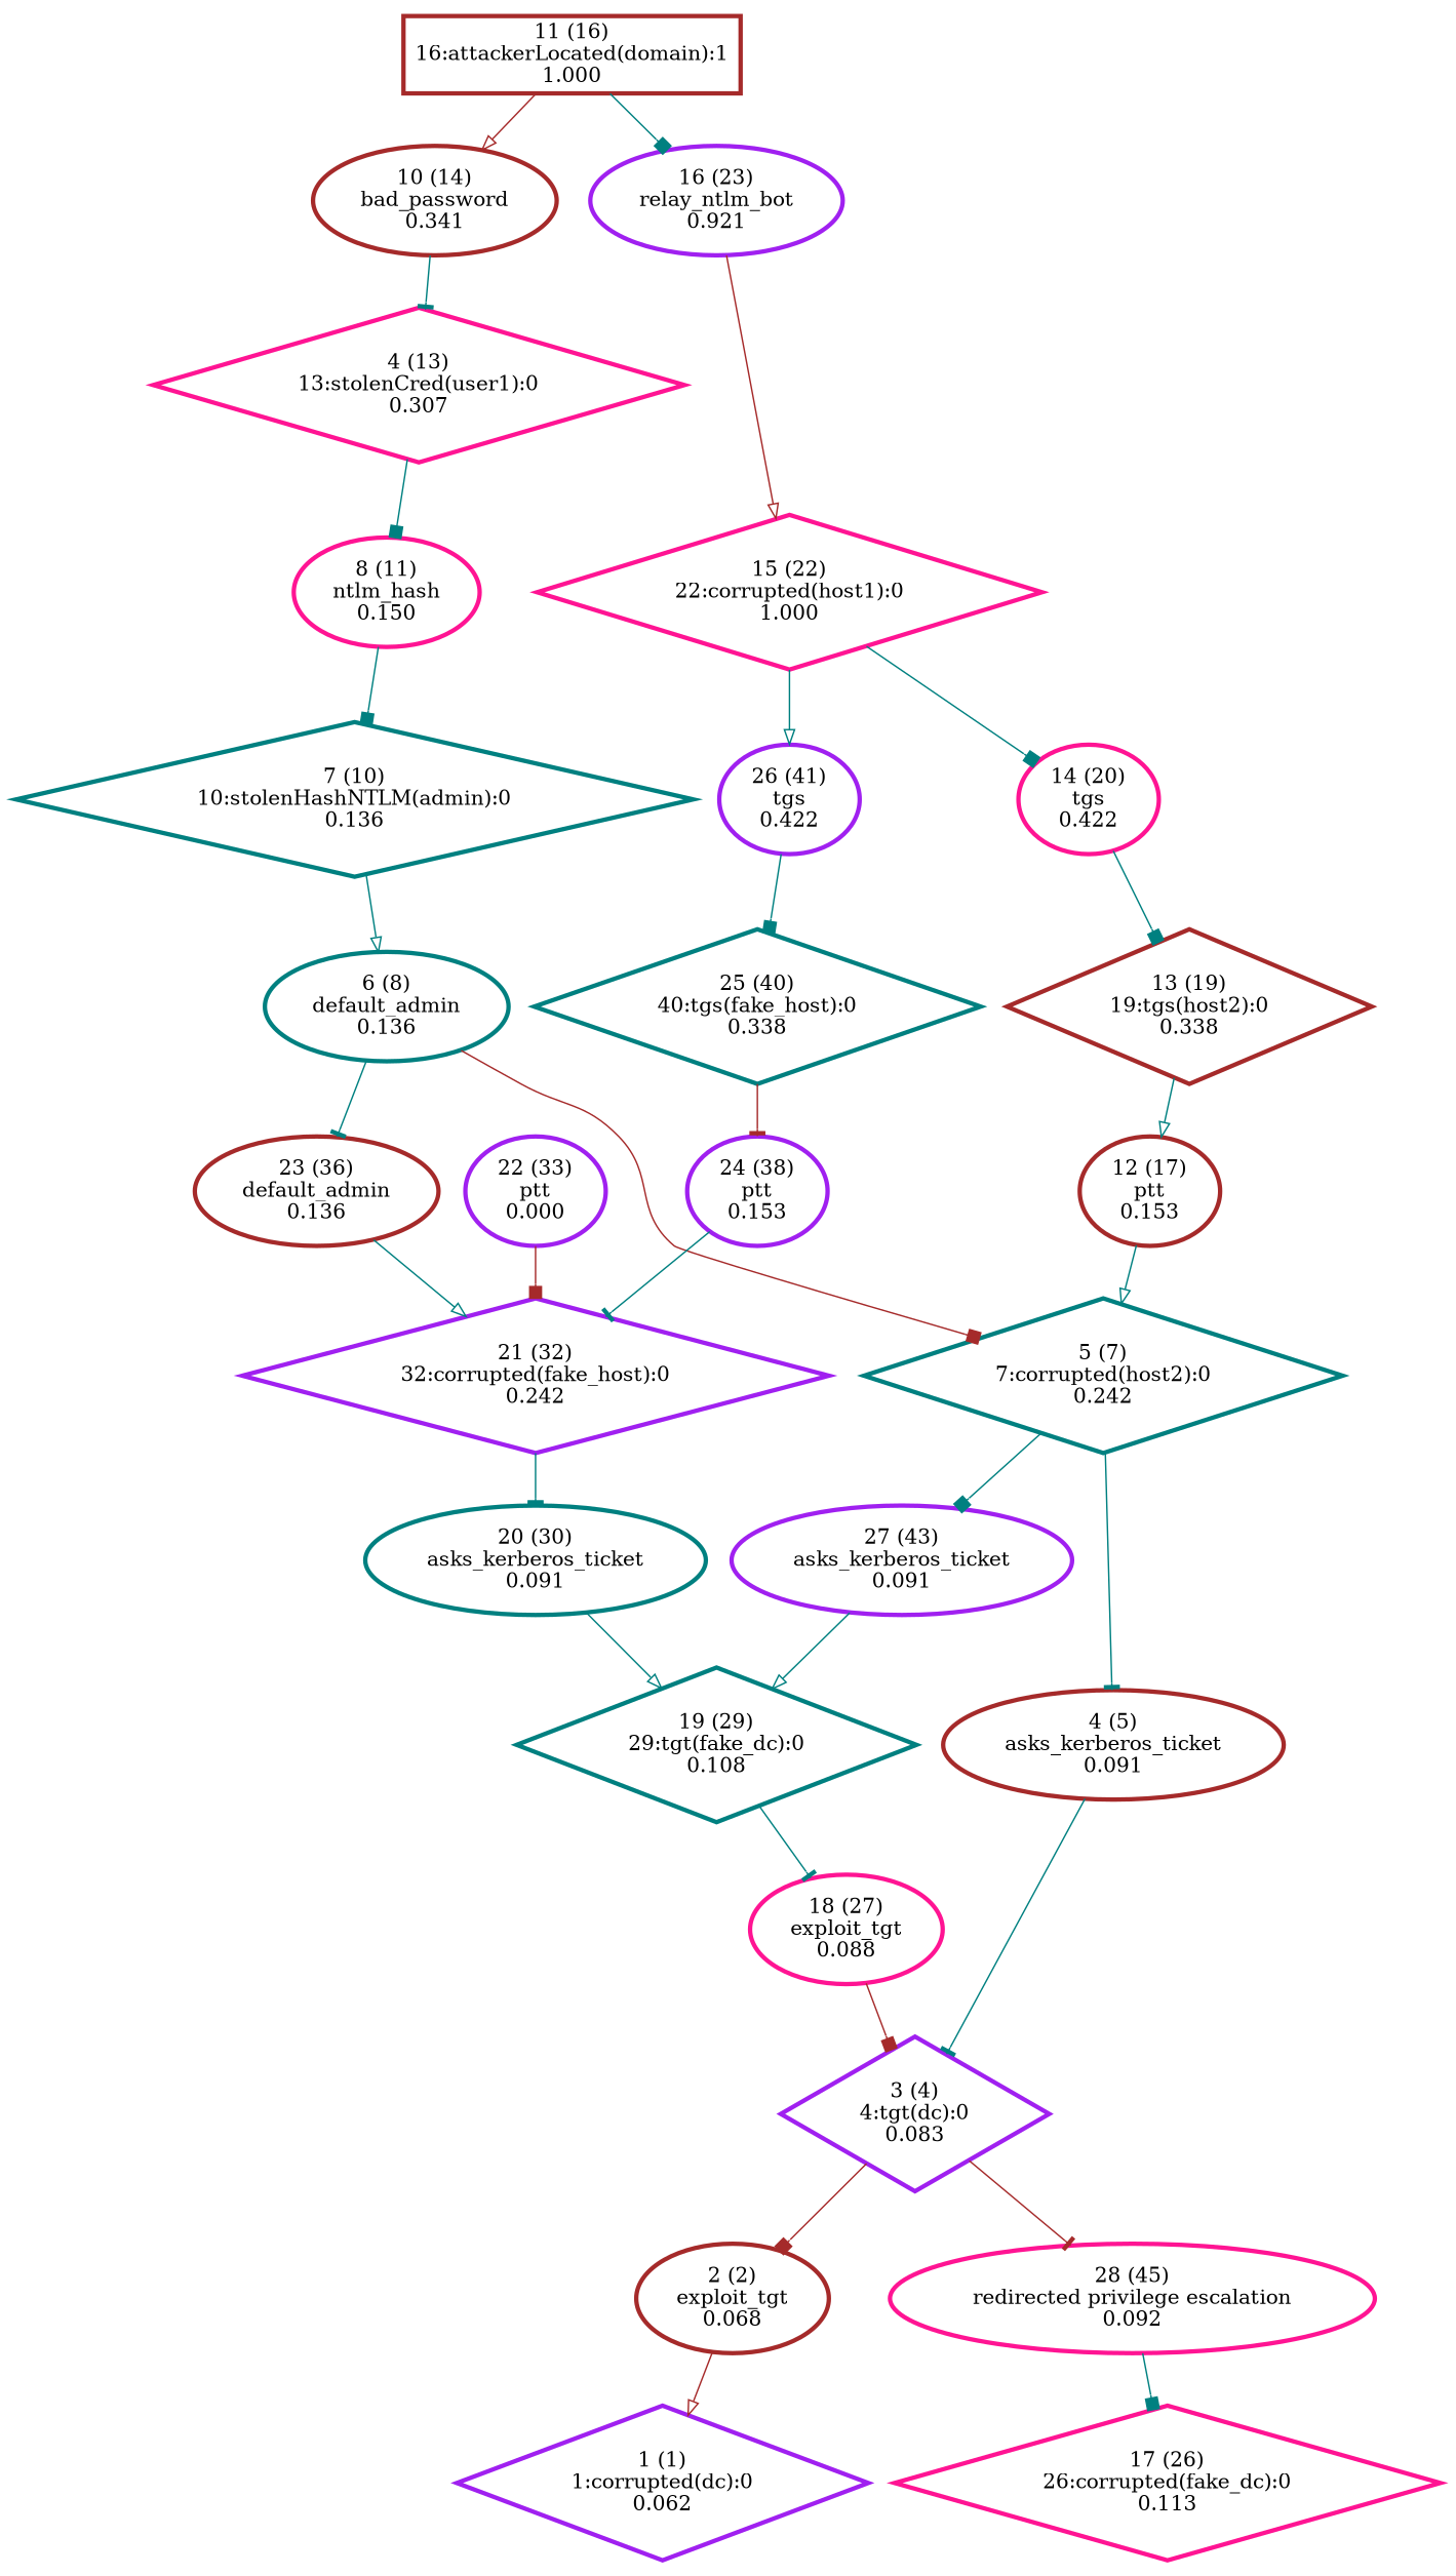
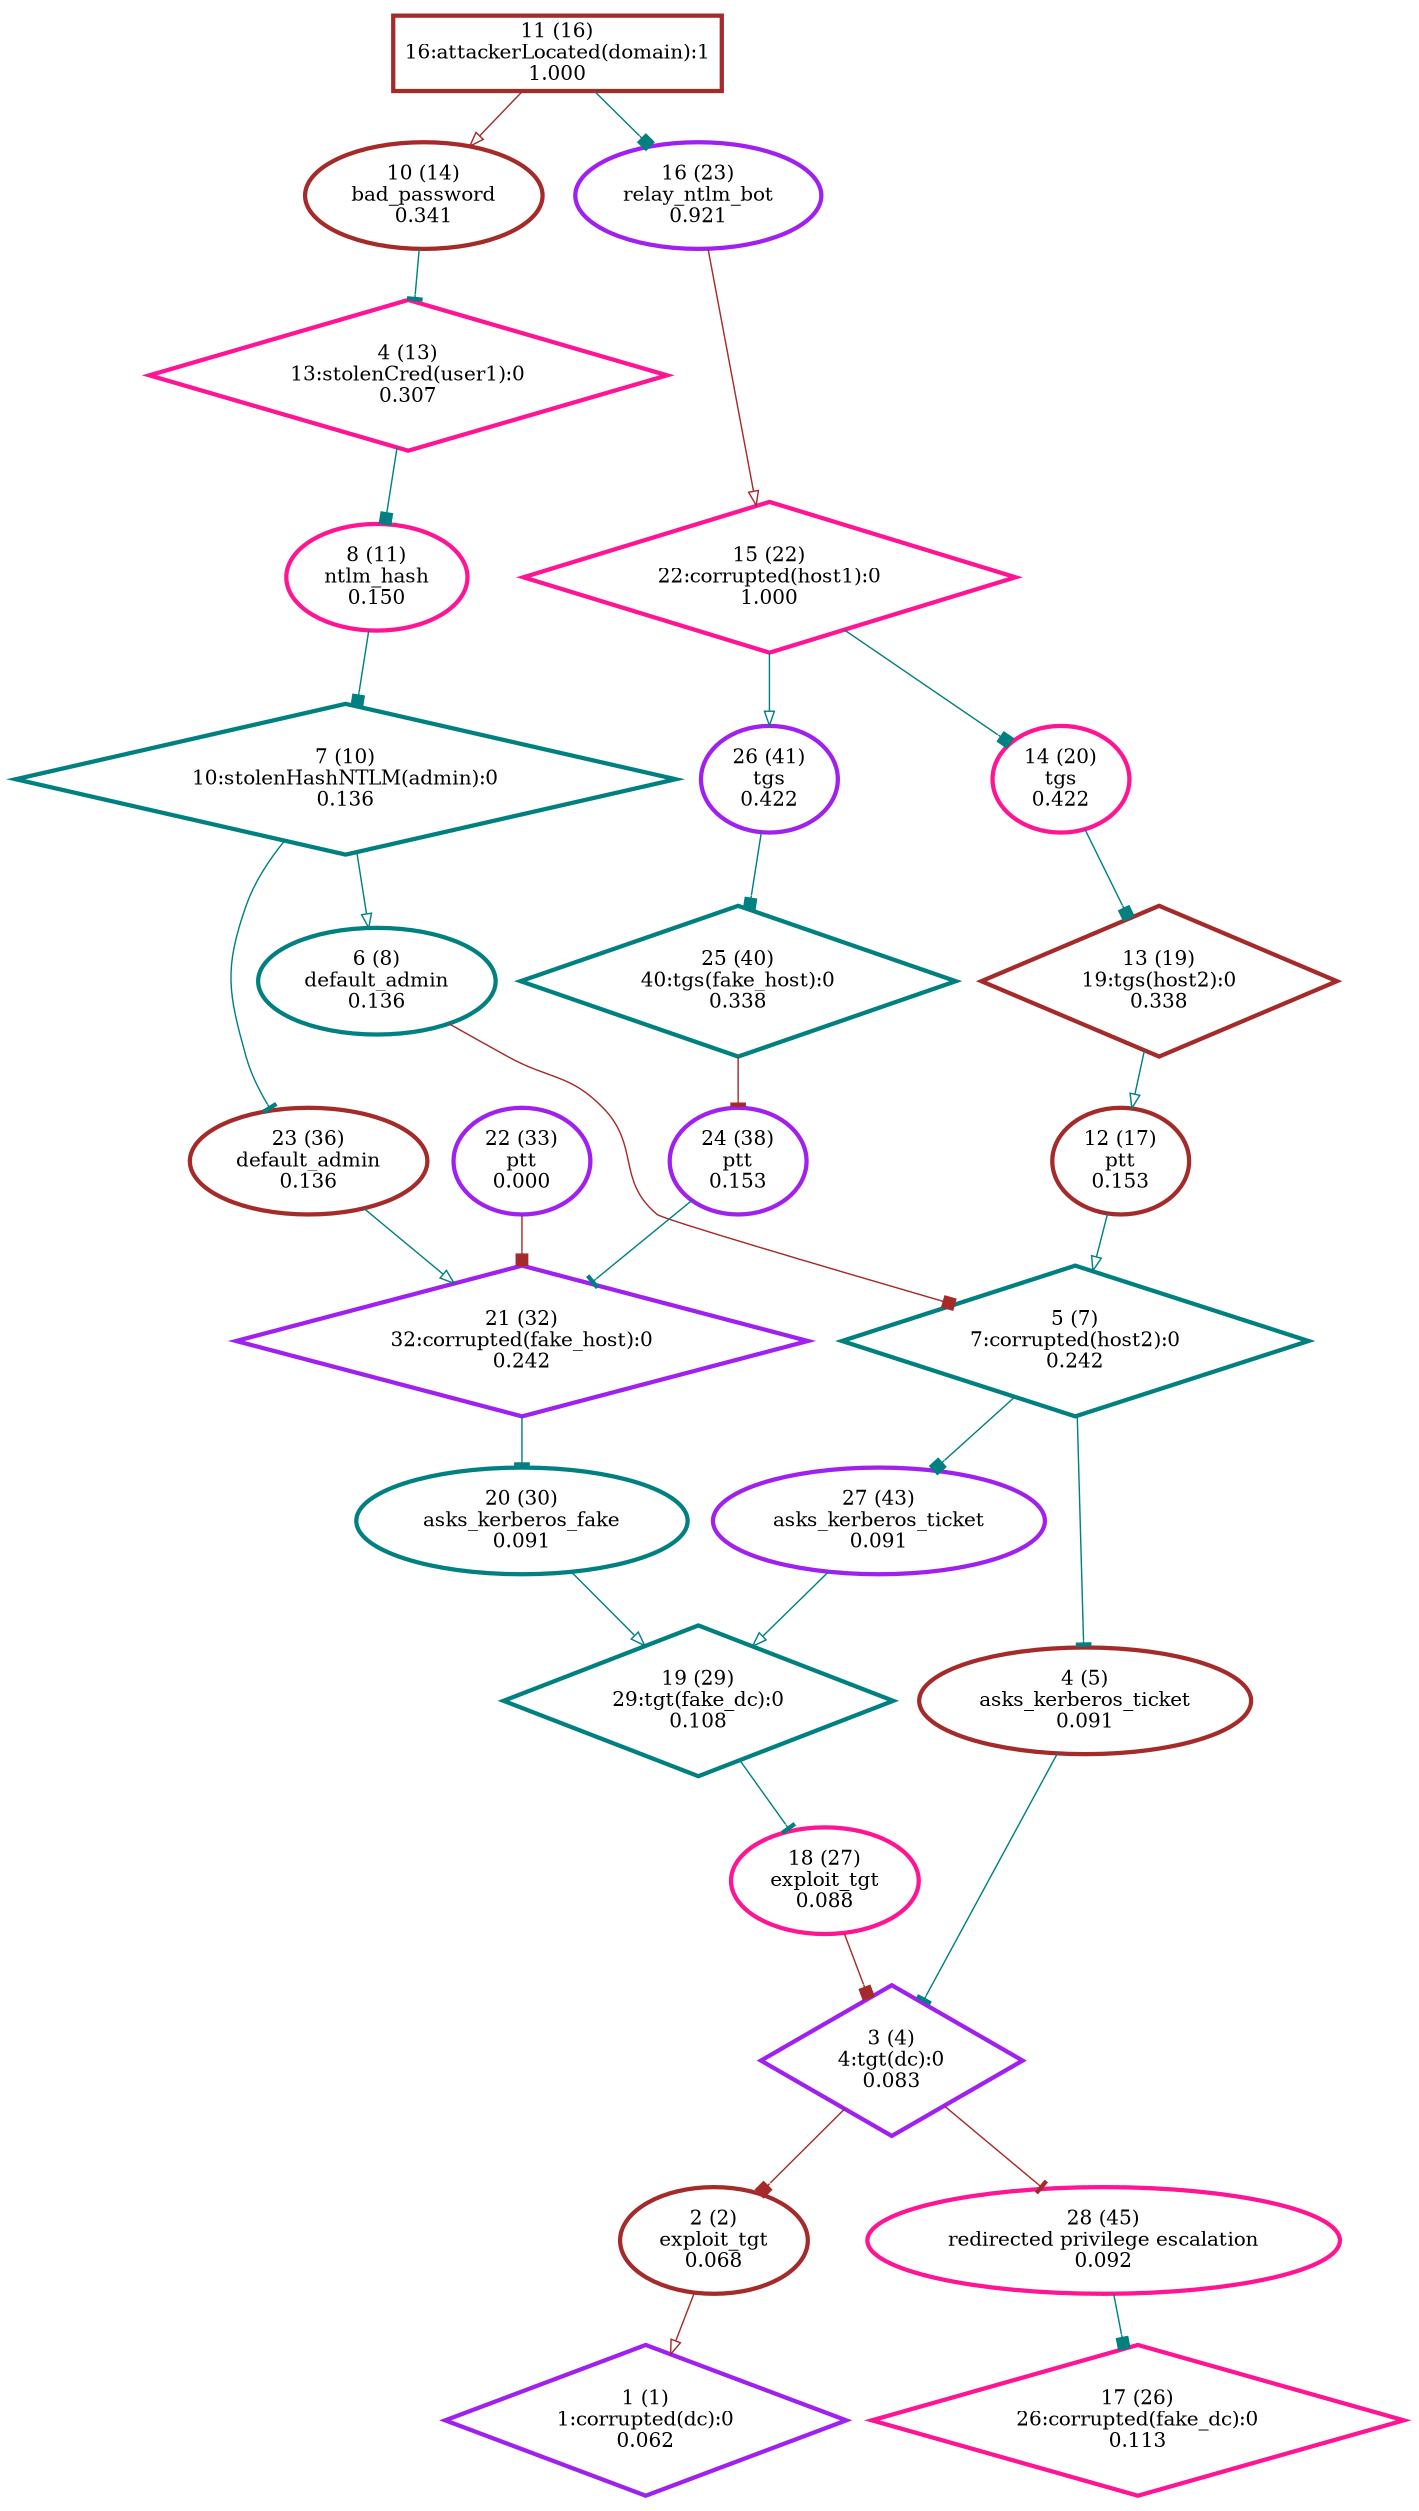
  digraph {
    fontname="DejaVu Serif"
    node [color=purple fontname="DejaVu Serif" penwidth=3 shape=ellipse]
    edge [arrowhead=box color=teal fontname="DejaVu Serif"]
    n1 [label="1 (1)\n1:corrupted(dc):0\n0.062" shape=diamond]
    n2 [color=brown label="2 (2)\nexploit_tgt\n0.068"]
    n3 [label="3 (4)\n4:tgt(dc):0\n0.083" shape=diamond]
    n4 [color=deeppink label="28 (45)\nredirected privilege escalation\n0.092"]
    n5 [color=deeppink label="17 (26)\n26:corrupted(fake_dc):0\n0.113" shape=diamond]
    n6 [color=brown label="4 (5)\nasks_kerberos_ticket\n0.091"]
    n7 [color=teal label="5 (7)\n7:corrupted(host2):0\n0.242" shape=diamond]
    n8 [label="27 (43)\nasks_kerberos_ticket\n0.091"]
    n9 [color=teal label="19 (29)\n29:tgt(fake_dc):0\n0.108" shape=diamond]
    n10 [color=teal label="6 (8)\ndefault_admin\n0.136"]
    n11 [color=teal label="7 (10)\n10:stolenHashNTLM(admin):0\n0.136" shape=diamond]
    n12 [color=brown label="23 (36)\ndefault_admin\n0.136"]
    n13 [label="21 (32)\n32:corrupted(fake_host):0\n0.242" shape=diamond]
    n14 [color=deeppink label="8 (11)\nntlm_hash\n0.150"]
    n15 [color=deeppink label="4 (13)\n13:stolenCred(user1):0\n0.307" shape=diamond]
    n16 [color=brown label="10 (14)\nbad_password\n0.341"]
    n17 [color=brown label="11 (16)\n16:attackerLocated(domain):1\n1.000" shape=box]
    n18 [label="16 (23)\nrelay_ntlm_bot\n0.921"]
    n19 [color=deeppink label="15 (22)\n22:corrupted(host1):0\n1.000" shape=diamond]
    n20 [color=brown label="12 (17)\nptt\n0.153"]
    n21 [color=brown label="13 (19)\n19:tgs(host2):0\n0.338" shape=diamond]
    n22 [color=deeppink label="14 (20)\ntgs\n0.422"]
    n23 [label="26 (41)\ntgs\n0.422"]
    n24 [color=teal label="25 (40)\n40:tgs(fake_host):0\n0.338" shape=diamond]
    n25 [color=deeppink label="18 (27)\nexploit_tgt\n0.088"]
-   n26 [color=teal label="20 (30)\nasks_kerberos_ticket\n0.091"]
+   n26 [color=teal label="20 (30)\nasks_kerberos_fake\n0.091"]
    n27 [label="22 (33)\nptt\n0.000"]
    n28 [label="24 (38)\nptt\n0.153"]
    n2 -> n1 [arrowhead=onormal color=brown]
    n3 -> n2 [color=brown]
    n3 -> n4 [arrowhead=tee color=brown]
    n4 -> n5
    n6 -> n3 [arrowhead=tee]
    n7 -> n6 [arrowhead=tee]
    n7 -> n8
    n8 -> n9 [arrowhead=onormal]
    n9 -> n25 [arrowhead=tee]
    n10 -> n7 [color=brown]
    n11 -> n10 [arrowhead=onormal]
-   n10 -> n12 [arrowhead=tee]
+   n11 -> n12 [arrowhead=tee]
    n12 -> n13 [arrowhead=onormal]
    n13 -> n26 [arrowhead=tee]
    n14 -> n11
    n15 -> n14
    n16 -> n15 [arrowhead=tee]
    n17 -> n16 [arrowhead=onormal color=brown]
    n17 -> n18
    n18 -> n19 [arrowhead=onormal color=brown]
    n19 -> n22
    n19 -> n23 [arrowhead=onormal]
    n20 -> n7 [arrowhead=onormal]
    n21 -> n20 [arrowhead=onormal]
    n22 -> n21
    n23 -> n24
    n24 -> n28 [arrowhead=tee color=brown]
    n25 -> n3 [color=brown]
    n26 -> n9 [arrowhead=onormal]
    n27 -> n13 [color=brown]
    n28 -> n13 [arrowhead=tee]
  }
